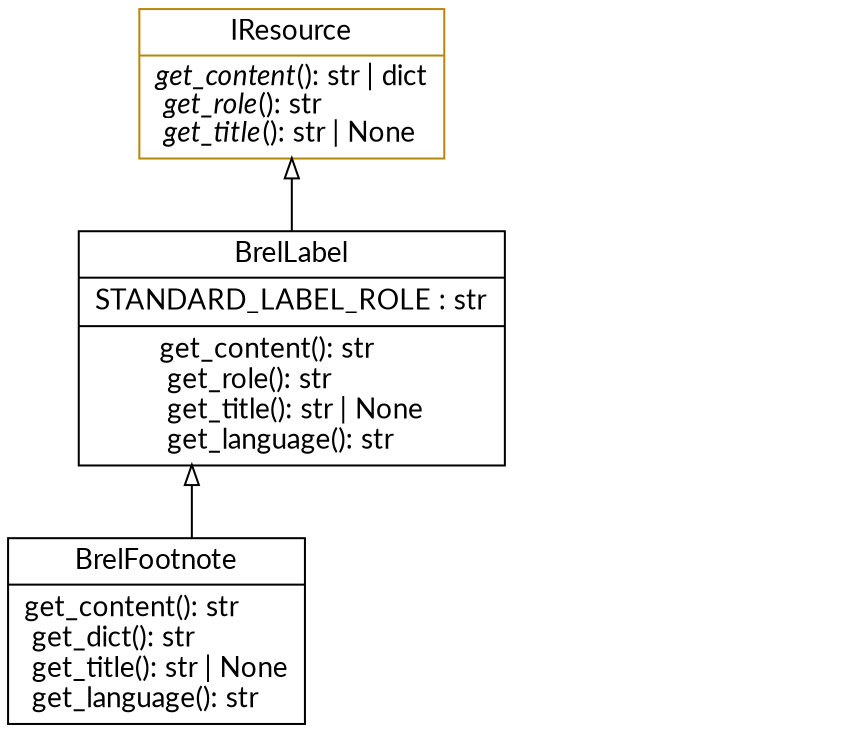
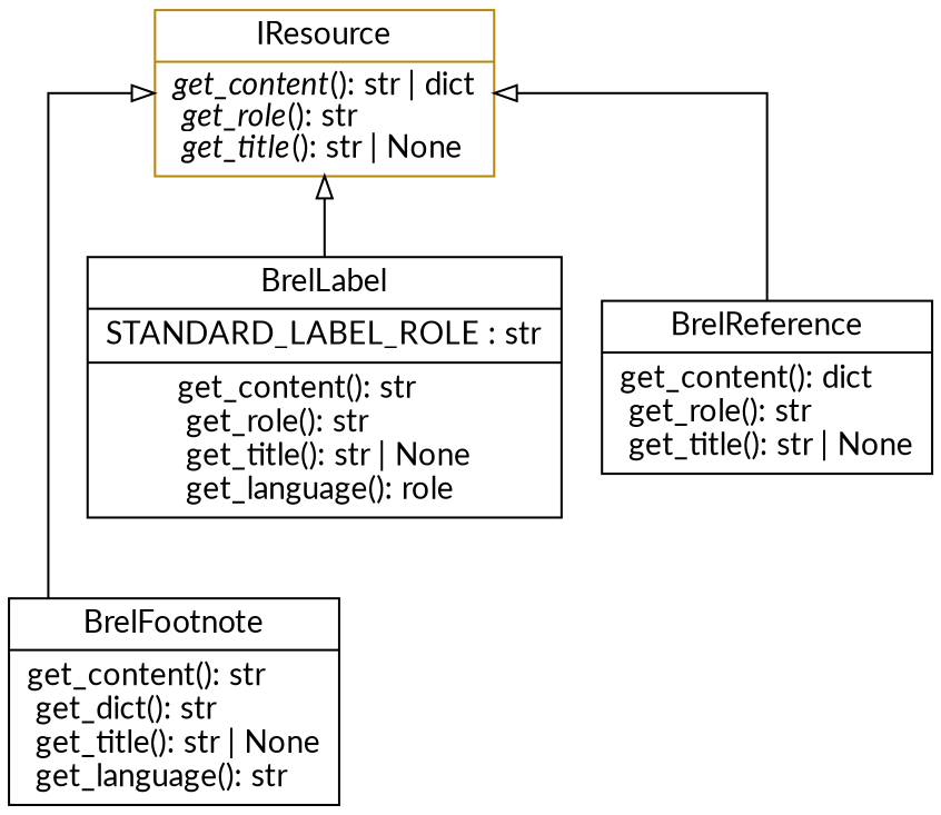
  digraph {
    fontname=Lato
    rankdir=BT
    splines=ortho
    node [color=black fontcolor=black fontname=Lato shape=record style=solid]
    edge [arrowhead=empty arrowtail=none fontname=Lato]
    n1 [label=<{ BrelFootnote | get_content(): str<br ALIGN="LEFT"/> get_dict(): str<br ALIGN="LEFT"/> get_title(): str \| None<br ALIGN="LEFT"/> get_language(): str<br ALIGN="LEFT"/> }>]
    n2 [color=darkgoldenrod label=<{ IResource | <I>get_content</I>(): str \| dict<br ALIGN="LEFT"/> <I>get_role</I>(): str<br ALIGN="LEFT"/> <I>get_title</I>(): str \| None<br ALIGN="LEFT"/> }>]
-   n3 [label=<{ BrelLabel | STANDARD_LABEL_ROLE : str<br ALIGN="LEFT"/> | get_content(): str<br ALIGN="LEFT"/> get_role(): str<br ALIGN="LEFT"/> get_title(): str \| None<br ALIGN="LEFT"/> get_language(): str<br ALIGN="LEFT"/> }>]
-   n1 -> n3
+   n3 [label=<{ BrelLabel | STANDARD_LABEL_ROLE : str<br ALIGN="LEFT"/> | get_content(): str<br ALIGN="LEFT"/> get_role(): str<br ALIGN="LEFT"/> get_title(): str \| None<br ALIGN="LEFT"/> get_language(): role<br ALIGN="LEFT"/> }>]
+   n4 [label=<{ BrelReference | get_content(): dict<br ALIGN="LEFT"/> get_role(): str<br ALIGN="LEFT"/> get_title(): str \| None<br ALIGN="LEFT"/> }>]
+   n1 -> n2
    n3 -> n2
+   n4 -> n2
  }
